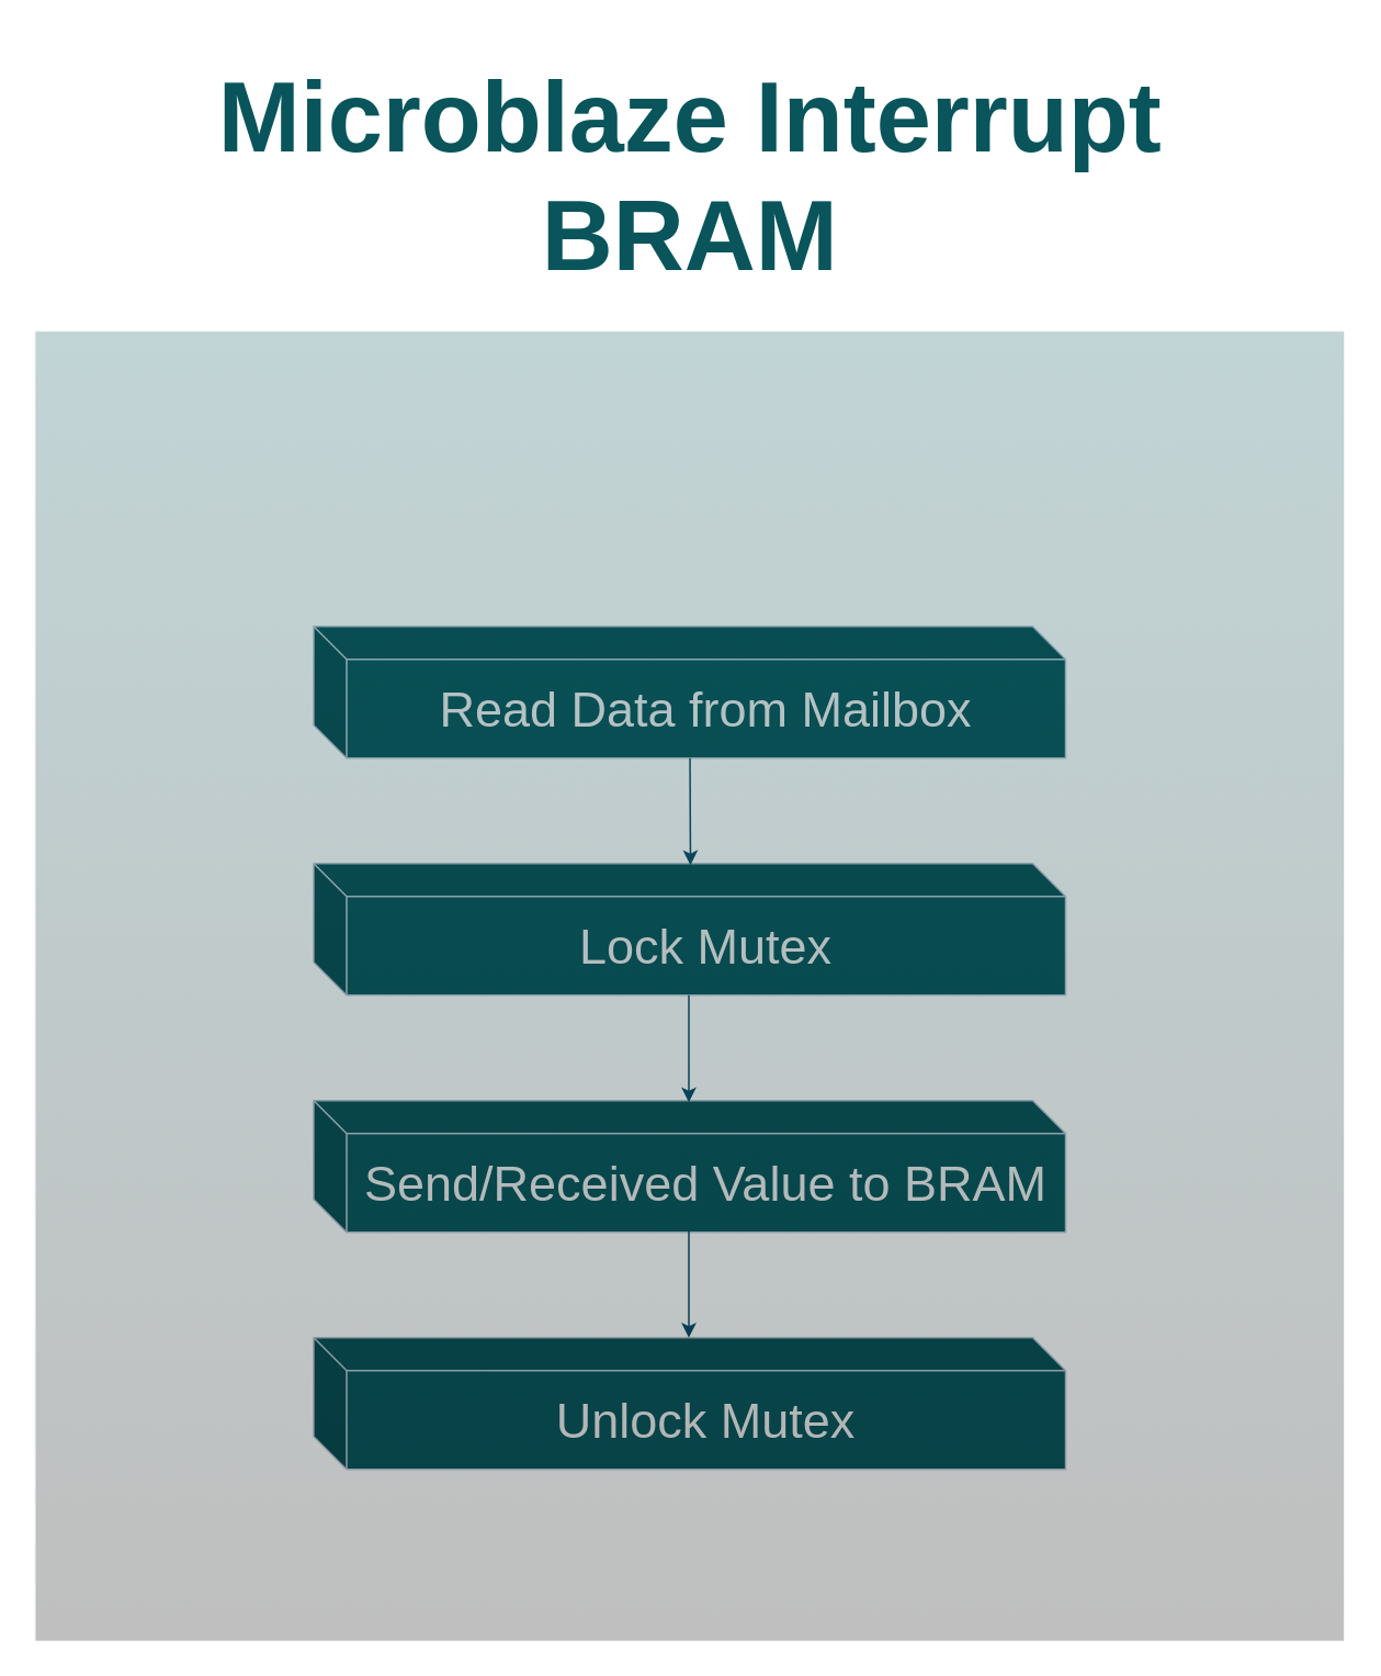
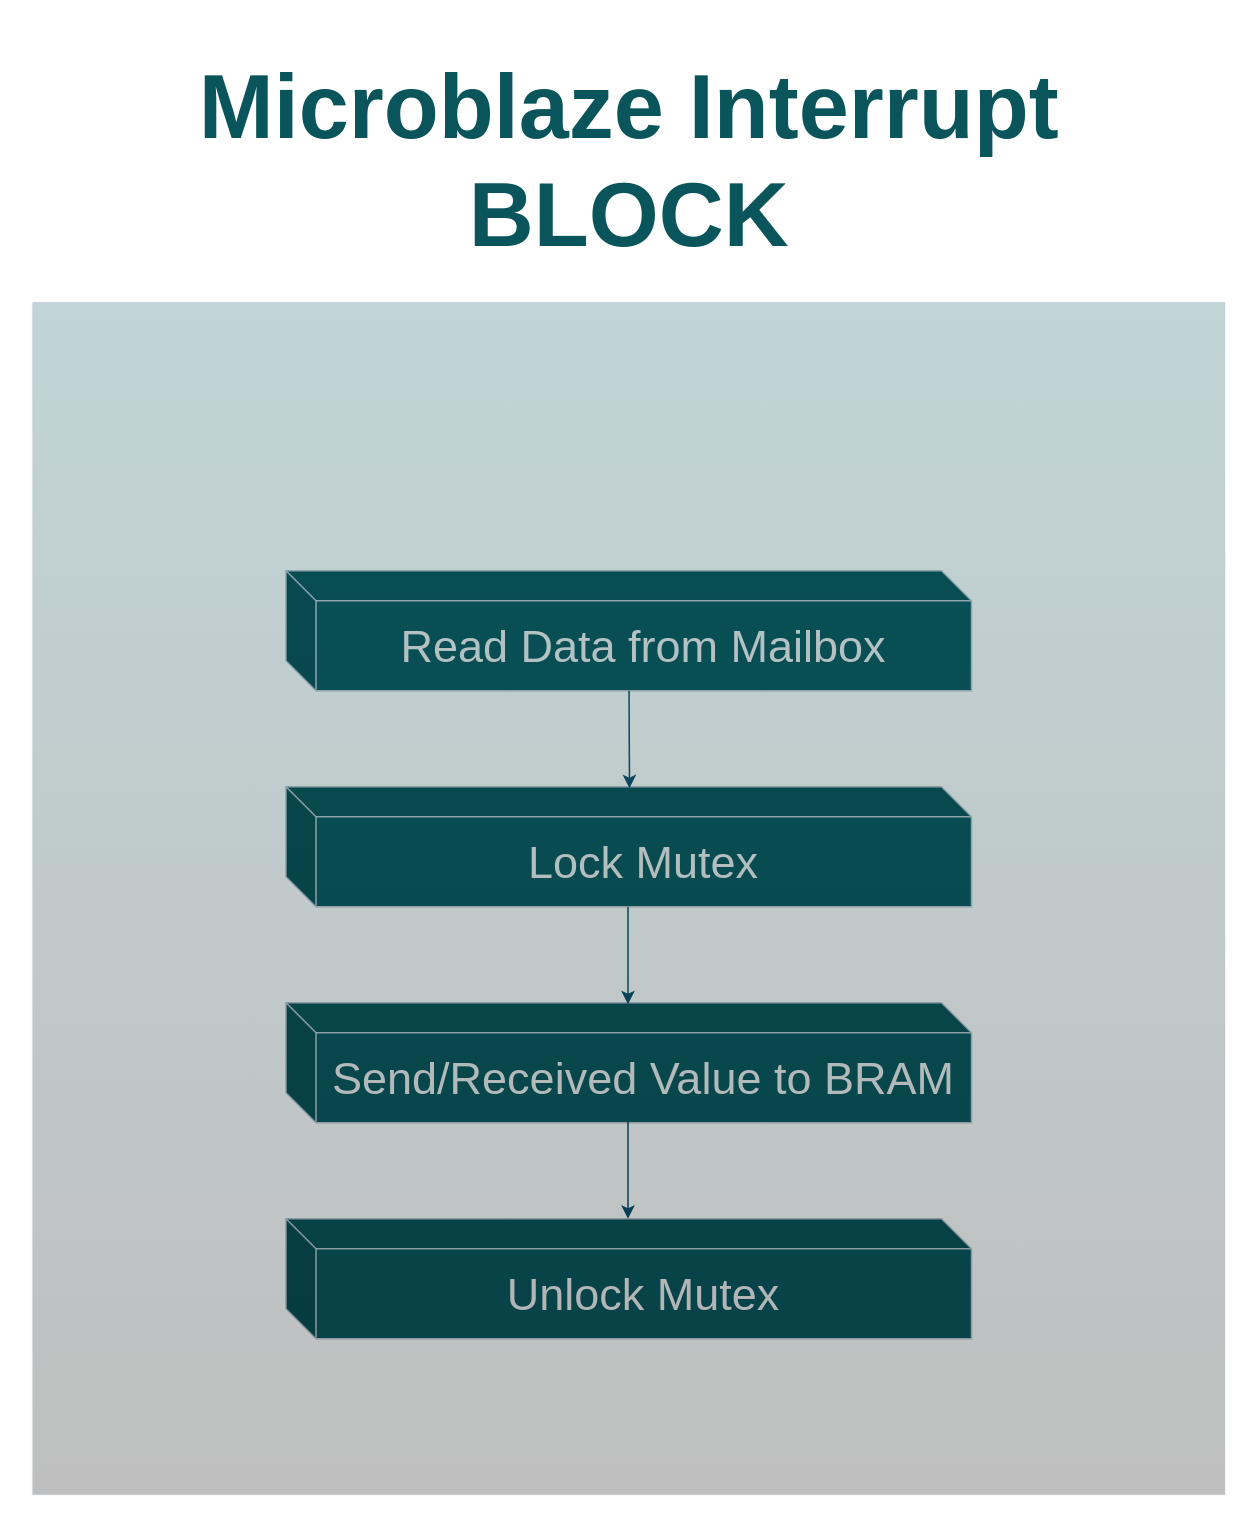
  <mxCell id="0" />
  <mxCell id="1" parent="0" />
  <mxCell id="2" value="&lt;font style=&quot;font-size: 30px;&quot;&gt;Read Data from Mailbox&lt;br&gt;&lt;/font&gt;" style="shape=cube;whiteSpace=wrap;html=1;boundedLbl=1;backgroundOutline=1;darkOpacity=0.05;darkOpacity2=0.1;labelBackgroundColor=none;fillColor=#09555B;strokeColor=#BAC8D3;fontColor=#EEEEEE;" vertex="1" parent="1"><mxGeometry x="190" y="380" width="457" height="80" as="geometry" /></mxCell>
  <mxCell id="3" value="&lt;font style=&quot;font-size: 30px;&quot;&gt;Lock Mutex&lt;/font&gt;" style="shape=cube;whiteSpace=wrap;html=1;boundedLbl=1;backgroundOutline=1;darkOpacity=0.05;darkOpacity2=0.1;labelBackgroundColor=none;fillColor=#09555B;strokeColor=#BAC8D3;fontColor=#EEEEEE;" vertex="1" parent="1"><mxGeometry x="190" y="524" width="457" height="80" as="geometry" /></mxCell>
  <mxCell id="4" value="&lt;font style=&quot;font-size: 30px;&quot;&gt;Send/Received Value to BRAM&lt;br&gt;&lt;/font&gt;" style="shape=cube;whiteSpace=wrap;html=1;boundedLbl=1;backgroundOutline=1;darkOpacity=0.05;darkOpacity2=0.1;labelBackgroundColor=none;fillColor=#09555B;strokeColor=#BAC8D3;fontColor=#EEEEEE;" vertex="1" parent="1"><mxGeometry x="190" y="668" width="457" height="80" as="geometry" /></mxCell>
  <mxCell id="5" value="&lt;font style=&quot;font-size: 30px;&quot;&gt;Unlock Mutex&lt;br&gt;&lt;/font&gt;" style="shape=cube;whiteSpace=wrap;html=1;boundedLbl=1;backgroundOutline=1;darkOpacity=0.05;darkOpacity2=0.1;labelBackgroundColor=none;fillColor=#09555B;strokeColor=#BAC8D3;fontColor=#EEEEEE;" vertex="1" parent="1"><mxGeometry x="190" y="812" width="457" height="80" as="geometry" /></mxCell>
  <mxCell id="6" value="" style="endArrow=classic;html=1;rounded=0;strokeColor=#0B4D6A;" edge="1" parent="1" source="2"><mxGeometry width="50" height="50" relative="1" as="geometry"><mxPoint x="418.5" y="510" as="sourcePoint" /><mxPoint x="419" y="525" as="targetPoint" /></mxGeometry></mxCell>
  <mxCell id="7" value="" style="endArrow=classic;html=1;rounded=0;strokeColor=#0B4D6A;" edge="1" parent="1"><mxGeometry width="50" height="50" relative="1" as="geometry"><mxPoint x="418" y="604" as="sourcePoint" /><mxPoint x="418" y="669" as="targetPoint" /></mxGeometry></mxCell>
  <mxCell id="8" value="" style="endArrow=classic;html=1;rounded=0;strokeColor=#0B4D6A;" edge="1" parent="1"><mxGeometry width="50" height="50" relative="1" as="geometry"><mxPoint x="418" y="747" as="sourcePoint" /><mxPoint x="418" y="812" as="targetPoint" /></mxGeometry></mxCell>
  <mxCell id="9" value="" style="whiteSpace=wrap;html=1;aspect=fixed;strokeColor=#BAC8D3;fontColor=#EEEEEE;fillColor=#09555B;gradientColor=default;opacity=25;" vertex="1" parent="1"><mxGeometry x="21" y="201" width="795" height="795" as="geometry" /></mxCell>
- <mxCell id="10" value="&lt;div&gt;&lt;font color=&quot;#09555b&quot;&gt;&lt;b&gt;&lt;font style=&quot;font-size: 60px;&quot;&gt;Microblaze Interrupt&lt;br&gt;&lt;/font&gt;&lt;/b&gt;&lt;/font&gt;&lt;/div&gt;&lt;div&gt;&lt;font color=&quot;#09555b&quot;&gt;&lt;b&gt;&lt;font style=&quot;font-size: 60px;&quot;&gt;BRAM&lt;br&gt;&lt;/font&gt;&lt;/b&gt;&lt;/font&gt;&lt;/div&gt;" style="text;html=1;strokeColor=none;fillColor=none;align=center;verticalAlign=middle;whiteSpace=wrap;rounded=0;fontColor=#EEEEEE;" vertex="1" parent="1"><mxGeometry x="20.5" y="20" width="796" height="173" as="geometry" /></mxCell>
+ <mxCell id="10" value="&lt;div&gt;&lt;font color=&quot;#09555b&quot;&gt;&lt;b&gt;&lt;font style=&quot;font-size: 60px;&quot;&gt;Microblaze Interrupt&lt;br&gt;&lt;/font&gt;&lt;/b&gt;&lt;/font&gt;&lt;/div&gt;&lt;div&gt;&lt;font color=&quot;#09555b&quot;&gt;&lt;b&gt;&lt;font style=&quot;font-size: 60px;&quot;&gt;BLOCK&lt;br&gt;&lt;/font&gt;&lt;/b&gt;&lt;/font&gt;&lt;/div&gt;" style="text;html=1;strokeColor=none;fillColor=none;align=center;verticalAlign=middle;whiteSpace=wrap;rounded=0;fontColor=#EEEEEE;" vertex="1" parent="1"><mxGeometry x="20.5" y="20" width="796" height="173" as="geometry" /></mxCell>
